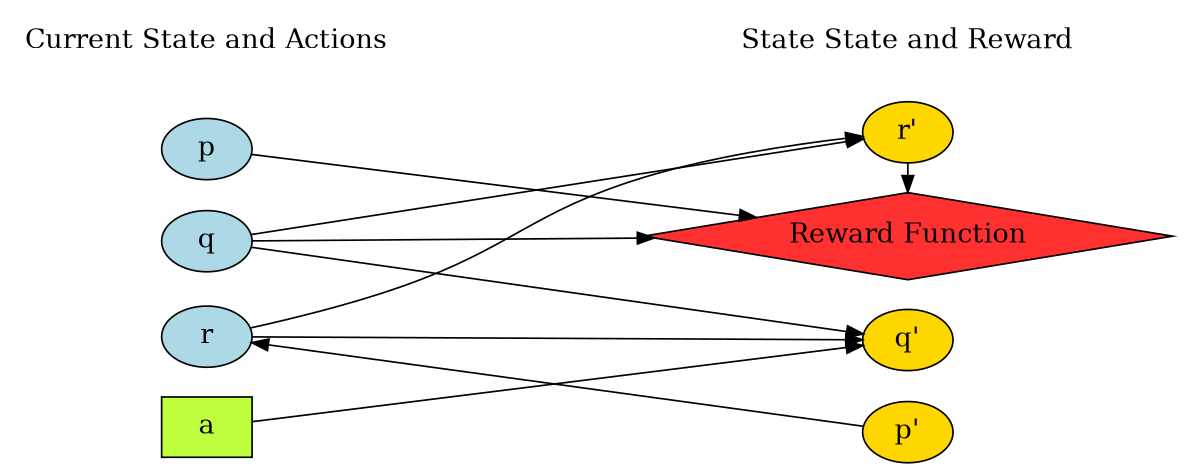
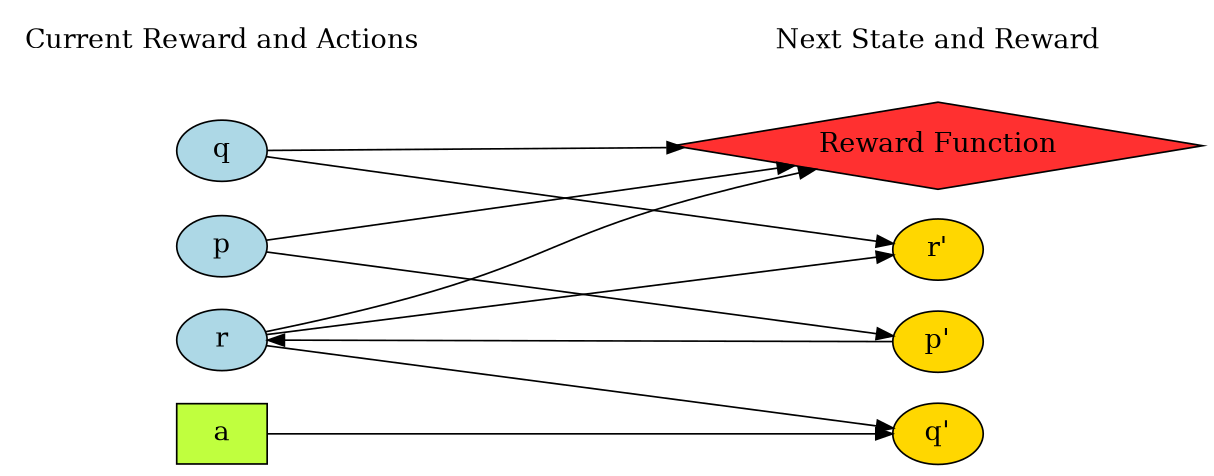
  digraph {
    fontname="DejaVu Serif"
    fontsize=16
    rankdir=LR
    ranksep=2.00
    node [color=black fillcolor=lightblue fontname="DejaVu Serif" fontsize=16 shape=ellipse style=filled]
    edge [fontname="DejaVu Serif" color=black style=solid]
    p [height=0.5 width=0.75]
    a [fillcolor=olivedrab1 height=0.5 shape=box width=0.75]
    q [height=0.5 width=0.75]
    r [height=0.5 width=0.75]
-   "Current State and Actions" [fillcolor=white height=0.5 shape=plaintext style=bold width=2.512]
+   "Current State and Actions" [fillcolor=white height=0.5 shape=plaintext style=bold width=2.512 label="Current Reward and Actions"]
    "r'" [fillcolor=gold1 height=0.5 width=0.75]
-   "Next State and Reward" [fillcolor=white height=0.5 shape=plaintext style=bold width=2.2771 label="State State and Reward"]
+   "Next State and Reward" [fillcolor=white height=0.5 shape=plaintext style=bold width=2.2771]
    "q'" [fillcolor=gold1 height=0.5 width=0.75]
    "Reward Function" [fillcolor=firebrick1 height=0.5 shape=diamond width=3.3375]
    "p'" [fillcolor=gold1 height=0.5 width=0.75]
    subgraph sub_1 {
      rank=same
      p
      a
      q
      r
      "Current State and Actions"
    }
    subgraph sub_2 {
      rank=same
      "r'"
      "Next State and Reward"
      "q'"
      "Reward Function"
      "p'"
    }
    p -> "Reward Function" [color="" style=""]
+   p -> "p'"
    a -> "q'"
    q -> "r'"
-   q -> "q'"
    q -> "Reward Function" [color="" style=""]
    r -> "r'"
    r -> "q'"
-   "r'" -> "Reward Function" [color="" style=""]
+   r -> "Reward Function" [color="" style=""]
    "Current State and Actions" -> "Next State and Reward" [style=invis]
    "p'" -> r
  }
